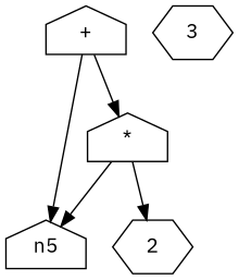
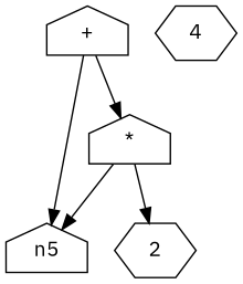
  digraph {
    fontname="IBM Plex Sans"
    node [fontname="IBM Plex Sans" shape=house]
    edge [fontname="IBM Plex Sans"]
    n0 [label="+"]
    n2 [label="*"]
    n5
    n4 [label=2 shape=hexagon]
-   n3 [label=3 shape=hexagon]
+   n3 [label=4 shape=hexagon]
    n0 -> n2
    n0 -> n5
    n2 -> n5
    n2 -> n4
  }
